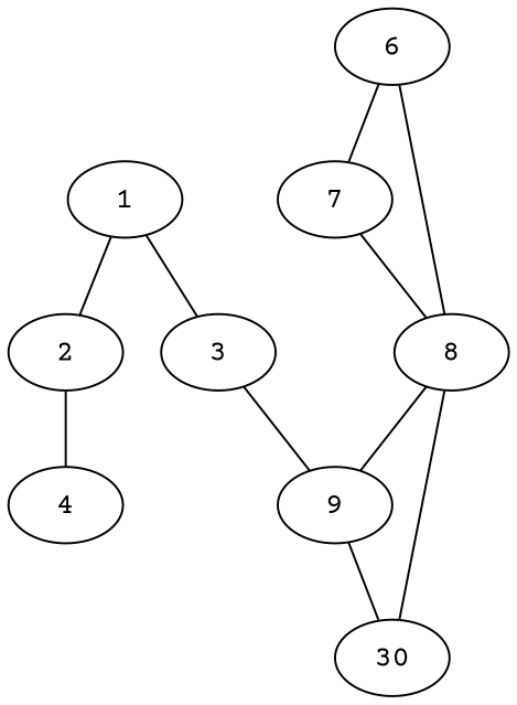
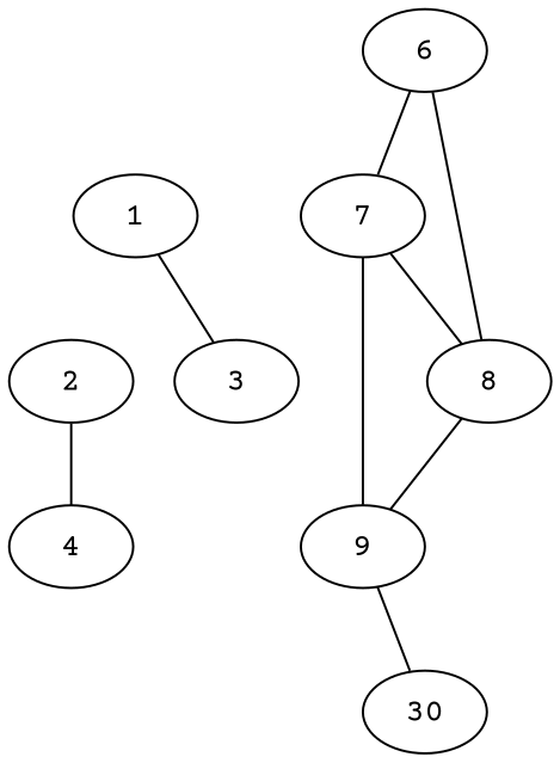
  graph {
    fontname="Courier Prime"
    node [fontname="Courier Prime"]
    edge [fontname="Courier Prime"]
    1
    2
    3
    4
    6
    7
    8
    9
    n9 [label=30]
-   1 -- 2
    1 -- 3
    2 -- 4
    6 -- 7
    6 -- 8
    7 -- 8
-   3 -- 9
+   7 -- 9
    8 -- 9
-   8 -- n9
    9 -- n9
  }
